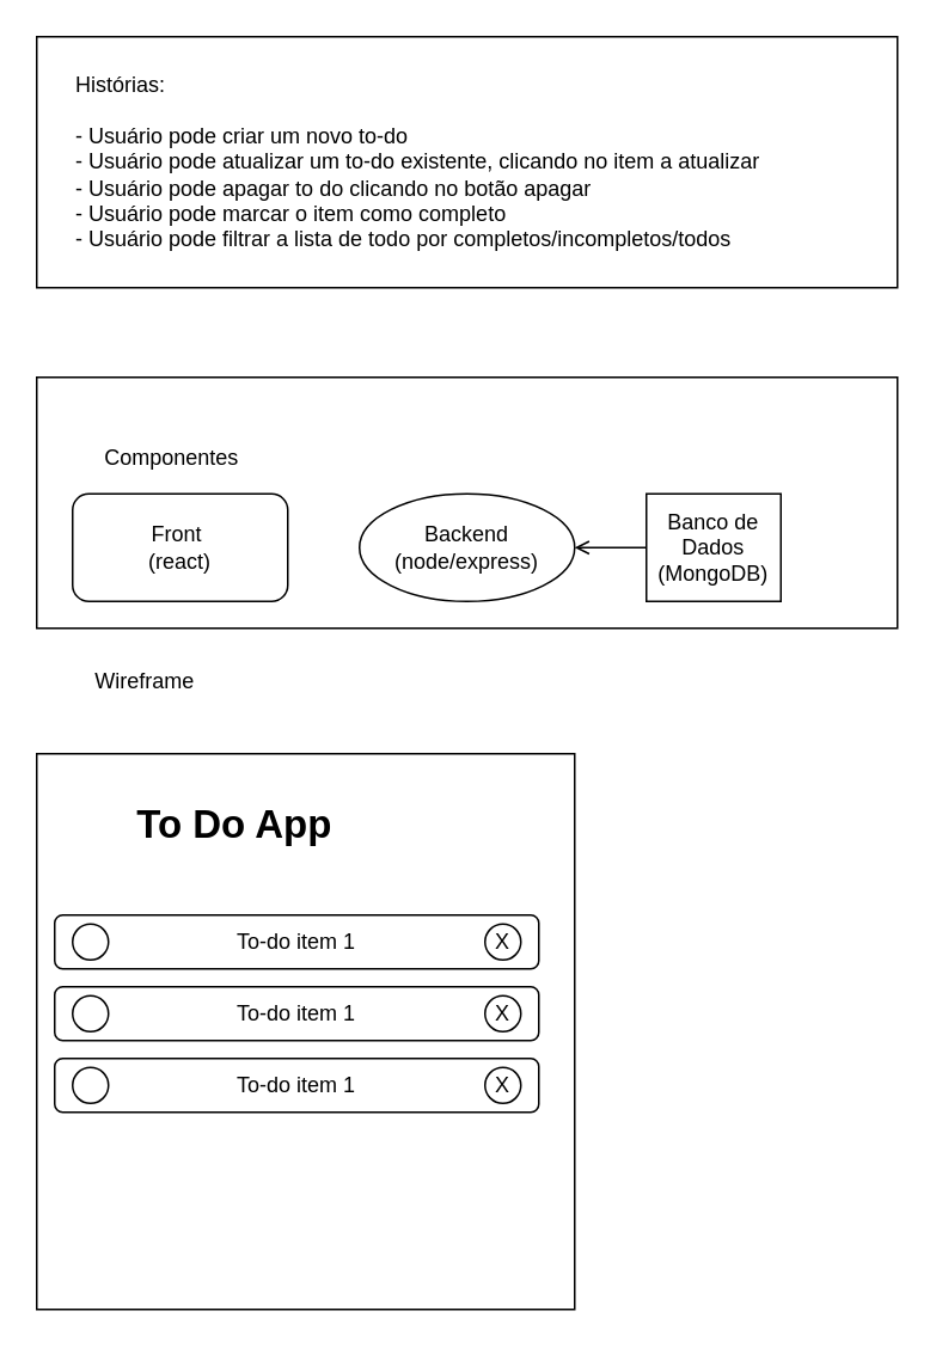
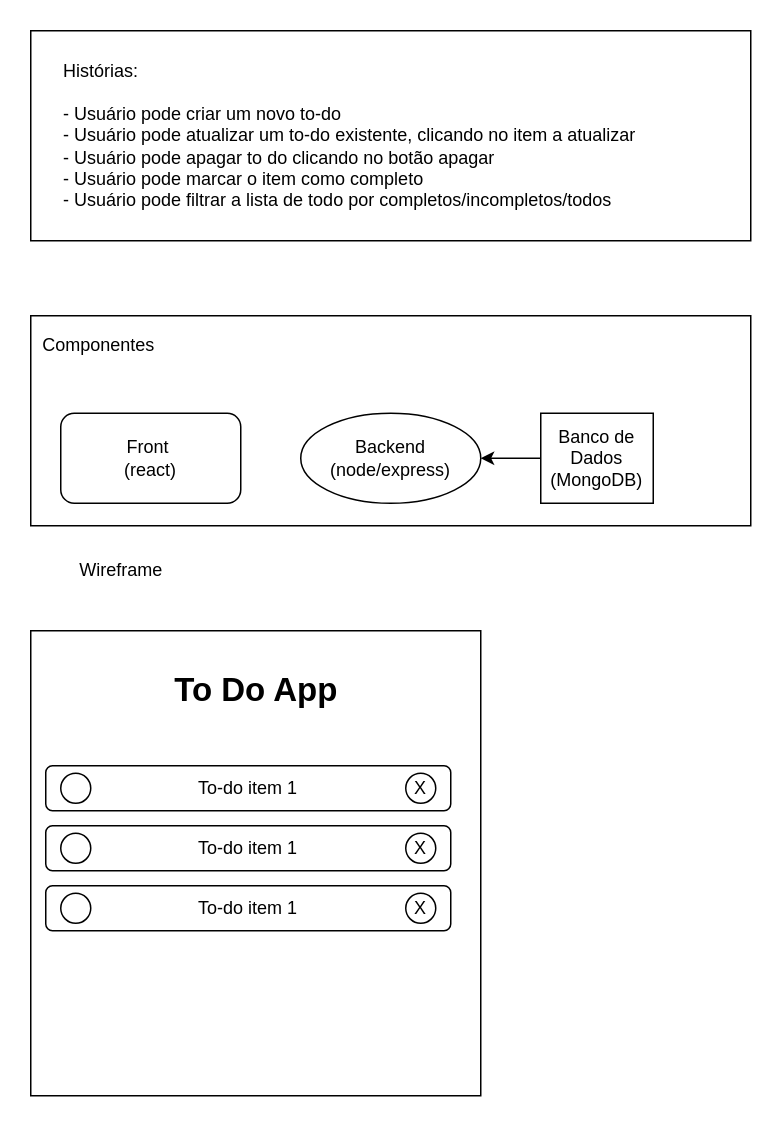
  <mxCell id="0" />
  <mxCell id="1" parent="0" />
  <mxCell id="2" value="" style="rounded=0;whiteSpace=wrap;html=1;labelBackgroundColor=#ffffff;align=left;" vertex="1" parent="1"><mxGeometry x="20" y="20" width="480" height="140" as="geometry" /></mxCell>
  <mxCell id="3" value="" style="rounded=0;whiteSpace=wrap;html=1;labelBackgroundColor=#ffffff;align=left;" vertex="1" parent="1"><mxGeometry x="20" y="210" width="480" height="140" as="geometry" /></mxCell>
  <mxCell id="4" value="Front&amp;nbsp;&lt;br&gt;(react)" style="whiteSpace=wrap;html=1;rounded=1;" vertex="1" parent="1"><mxGeometry x="40" y="275" width="120" height="60" as="geometry" /></mxCell>
  <mxCell id="5" value="Backend&lt;br&gt;(node/express)" style="ellipse;whiteSpace=wrap;html=1;" vertex="1" parent="1"><mxGeometry x="200" y="275" width="120" height="60" as="geometry" /></mxCell>
- <mxCell id="6" value="" style="edgeStyle=orthogonalEdgeStyle;rounded=0;orthogonalLoop=1;jettySize=auto;html=1;endArrow=open;" edge="1" parent="1" source="7" target="5"><mxGeometry relative="1" as="geometry" /></mxCell>
+ <mxCell id="6" value="" style="edgeStyle=orthogonalEdgeStyle;rounded=0;orthogonalLoop=1;jettySize=auto;html=1;" edge="1" parent="1" source="7" target="5"><mxGeometry relative="1" as="geometry" /></mxCell>
  <mxCell id="7" value="Banco de Dados&lt;br&gt;(MongoDB)" style="rounded=0;whiteSpace=wrap;html=1;" vertex="1" parent="1"><mxGeometry x="360" y="275" width="75" height="60" as="geometry" /></mxCell>
  <mxCell id="8" value="Histórias:&lt;br&gt;&lt;br&gt;- Usuário pode criar um novo to-do&lt;br&gt;- Usuário pode atualizar um to-do existente, clicando no item a atualizar&lt;br&gt;- Usuário pode apagar to do clicando no botão apagar&lt;br&gt;- Usuário pode marcar o item como completo&lt;br&gt;- Usuário pode filtrar a lista de todo por completos/incompletos/todos" style="text;html=1;align=left;verticalAlign=middle;resizable=0;points=[];autosize=1;strokeColor=none;labelBackgroundColor=#ffffff;" vertex="1" parent="1"><mxGeometry x="40" y="40" width="400" height="100" as="geometry" /></mxCell>
- <mxCell id="9" value="Componentes" style="text;html=1;align=center;verticalAlign=middle;resizable=0;points=[];autosize=1;strokeColor=none;" vertex="1" parent="1"><mxGeometry x="50" y="245" width="90" height="20" as="geometry" /></mxCell>
+ <mxCell id="9" value="Componentes" style="text;html=1;align=center;verticalAlign=middle;resizable=0;points=[];autosize=1;strokeColor=none;" vertex="1" parent="1"><mxGeometry x="20" y="220" width="90" height="20" as="geometry" /></mxCell>
  <mxCell id="10" value="" style="rounded=0;whiteSpace=wrap;html=1;labelBackgroundColor=#ffffff;align=left;" vertex="1" parent="1"><mxGeometry x="20" y="420" width="300" height="310" as="geometry" /></mxCell>
- <mxCell id="11" value="To Do App" style="text;html=1;align=center;verticalAlign=middle;resizable=0;points=[];autosize=1;strokeColor=none;fontSize=22;fontStyle=1" vertex="1" parent="1"><mxGeometry x="70" y="445" width="120" height="30" as="geometry" /></mxCell>
+ <mxCell id="11" value="To Do App" style="text;html=1;align=center;verticalAlign=middle;resizable=0;points=[];autosize=1;strokeColor=none;fontSize=22;fontStyle=1" vertex="1" parent="1"><mxGeometry x="110" y="445" width="120" height="30" as="geometry" /></mxCell>
  <mxCell id="12" value="" style="group" vertex="1" connectable="0" parent="1"><mxGeometry x="30" y="510" width="270" height="30" as="geometry" /></mxCell>
  <mxCell id="13" value="To-do item 1" style="rounded=1;whiteSpace=wrap;html=1;labelBackgroundColor=#ffffff;align=center;spacingLeft=0;" vertex="1" parent="12"><mxGeometry width="270" height="30" as="geometry" /></mxCell>
  <mxCell id="14" value="" style="ellipse;whiteSpace=wrap;html=1;aspect=fixed;labelBackgroundColor=#ffffff;align=center;" vertex="1" parent="12"><mxGeometry x="10" y="5" width="20" height="20" as="geometry" /></mxCell>
  <mxCell id="15" value="X" style="ellipse;whiteSpace=wrap;html=1;aspect=fixed;labelBackgroundColor=#ffffff;align=center;" vertex="1" parent="12"><mxGeometry x="240" y="5" width="20" height="20" as="geometry" /></mxCell>
  <mxCell id="16" value="" style="group" vertex="1" connectable="0" parent="1"><mxGeometry x="30" y="550" width="270" height="30" as="geometry" /></mxCell>
  <mxCell id="17" value="To-do item 1" style="rounded=1;whiteSpace=wrap;html=1;labelBackgroundColor=#ffffff;align=center;spacingLeft=0;" vertex="1" parent="16"><mxGeometry width="270" height="30" as="geometry" /></mxCell>
  <mxCell id="18" value="" style="ellipse;whiteSpace=wrap;html=1;aspect=fixed;labelBackgroundColor=#ffffff;align=center;" vertex="1" parent="16"><mxGeometry x="10" y="5" width="20" height="20" as="geometry" /></mxCell>
  <mxCell id="19" value="X" style="ellipse;whiteSpace=wrap;html=1;aspect=fixed;labelBackgroundColor=#ffffff;align=center;" vertex="1" parent="16"><mxGeometry x="240" y="5" width="20" height="20" as="geometry" /></mxCell>
  <mxCell id="20" value="" style="group" vertex="1" connectable="0" parent="1"><mxGeometry x="30" y="590" width="270" height="30" as="geometry" /></mxCell>
  <mxCell id="21" value="To-do item 1" style="rounded=1;whiteSpace=wrap;html=1;labelBackgroundColor=#ffffff;align=center;spacingLeft=0;" vertex="1" parent="20"><mxGeometry width="270" height="30" as="geometry" /></mxCell>
  <mxCell id="22" value="" style="ellipse;whiteSpace=wrap;html=1;aspect=fixed;labelBackgroundColor=#ffffff;align=center;" vertex="1" parent="20"><mxGeometry x="10" y="5" width="20" height="20" as="geometry" /></mxCell>
  <mxCell id="23" value="X" style="ellipse;whiteSpace=wrap;html=1;aspect=fixed;labelBackgroundColor=#ffffff;align=center;" vertex="1" parent="20"><mxGeometry x="240" y="5" width="20" height="20" as="geometry" /></mxCell>
  <mxCell id="24" value="Wireframe" style="text;html=1;align=center;verticalAlign=middle;resizable=0;points=[];autosize=1;strokeColor=none;fontSize=12;" vertex="1" parent="1"><mxGeometry x="45" y="370" width="70" height="20" as="geometry" /></mxCell>
